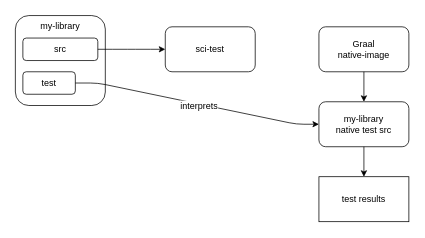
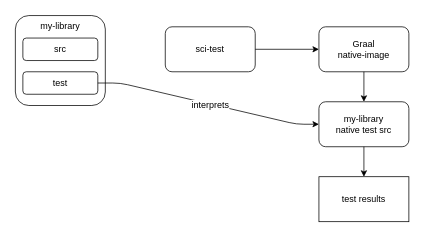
  <mxCell id="0" />
  <mxCell id="1" parent="0" />
  <mxCell id="2" value="sci-test" style="rounded=1;whiteSpace=wrap;html=1;" vertex="1" parent="1"><mxGeometry x="220" y="35" width="120" height="60" as="geometry" /></mxCell>
  <mxCell id="3" value="Graal&lt;br&gt;native-image" style="rounded=1;whiteSpace=wrap;html=1;" vertex="1" parent="1"><mxGeometry x="425" y="35" width="120" height="60" as="geometry" /></mxCell>
  <mxCell id="4" value="my-library" style="rounded=1;whiteSpace=wrap;html=1;verticalAlign=top;align=center;" vertex="1" parent="1"><mxGeometry x="20" y="20" width="120" height="120" as="geometry" /></mxCell>
  <mxCell id="5" value="src" style="rounded=1;whiteSpace=wrap;html=1;align=center;" vertex="1" parent="1"><mxGeometry x="30" y="50" width="100" height="30" as="geometry" /></mxCell>
- <mxCell id="6" value="test" style="rounded=1;whiteSpace=wrap;html=1;align=center;" vertex="1" parent="1"><mxGeometry x="30" y="95" width="70" height="30" as="geometry" /></mxCell>
- <mxCell id="7" value="" style="endArrow=classic;html=1;exitX=1;exitY=0.5;exitDx=0;exitDy=0;entryX=0;entryY=0.5;entryDx=0;entryDy=0;edgeStyle=entityRelationEdgeStyle;" edge="1" parent="1" source="5" target="2"><mxGeometry width="50" height="50" relative="1" as="geometry"><mxPoint x="360" y="325" as="sourcePoint" /><mxPoint x="410" y="275" as="targetPoint" /></mxGeometry></mxCell>
+ <mxCell id="6" value="test" style="rounded=1;whiteSpace=wrap;html=1;align=center;" vertex="1" parent="1"><mxGeometry x="30" y="95" width="100" height="30" as="geometry" /></mxCell>
+ <mxCell id="8" value="" style="endArrow=classic;html=1;exitX=1;exitY=0.5;exitDx=0;exitDy=0;entryX=0;entryY=0.5;entryDx=0;entryDy=0;" edge="1" parent="1" source="2" target="3"><mxGeometry width="50" height="50" relative="1" as="geometry"><mxPoint x="350" y="295" as="sourcePoint" /><mxPoint x="400" y="245" as="targetPoint" /></mxGeometry></mxCell>
  <mxCell id="9" value="my-library &lt;br&gt;native test src" style="rounded=1;whiteSpace=wrap;html=1;align=center;" vertex="1" parent="1"><mxGeometry x="425" y="135" width="120" height="60" as="geometry" /></mxCell>
  <mxCell id="10" value="" style="endArrow=classic;html=1;exitX=0.5;exitY=1;exitDx=0;exitDy=0;entryX=0.5;entryY=0;entryDx=0;entryDy=0;" edge="1" parent="1" source="3" target="9"><mxGeometry width="50" height="50" relative="1" as="geometry"><mxPoint x="380" y="195" as="sourcePoint" /><mxPoint x="430" y="145" as="targetPoint" /></mxGeometry></mxCell>
  <mxCell id="11" value="" style="endArrow=classic;html=1;exitX=1;exitY=0.5;exitDx=0;exitDy=0;entryX=0;entryY=0.5;entryDx=0;entryDy=0;edgeStyle=entityRelationEdgeStyle;" edge="1" parent="1" source="6" target="9"><mxGeometry width="50" height="50" relative="1" as="geometry"><mxPoint x="140" y="255" as="sourcePoint" /><mxPoint x="190" y="205" as="targetPoint" /></mxGeometry></mxCell>
  <mxCell id="12" value="&lt;font style=&quot;font-size: 12px&quot;&gt;interprets&lt;/font&gt;" style="edgeLabel;html=1;align=center;verticalAlign=middle;resizable=0;points=[];" vertex="1" connectable="0" parent="11"><mxGeometry x="-0.047" y="1" relative="1" as="geometry"><mxPoint x="8.77" y="4.99" as="offset" /></mxGeometry></mxCell>
  <mxCell id="13" value="test results" style="whiteSpace=wrap;html=1;align=center;rounded=0;" vertex="1" parent="1"><mxGeometry x="425" y="235" width="120" height="60" as="geometry" /></mxCell>
  <mxCell id="14" value="" style="endArrow=classic;html=1;exitX=0.5;exitY=1;exitDx=0;exitDy=0;entryX=0.5;entryY=0;entryDx=0;entryDy=0;" edge="1" parent="1" source="9" target="13"><mxGeometry width="50" height="50" relative="1" as="geometry"><mxPoint x="500" y="345" as="sourcePoint" /><mxPoint x="550" y="295" as="targetPoint" /></mxGeometry></mxCell>
